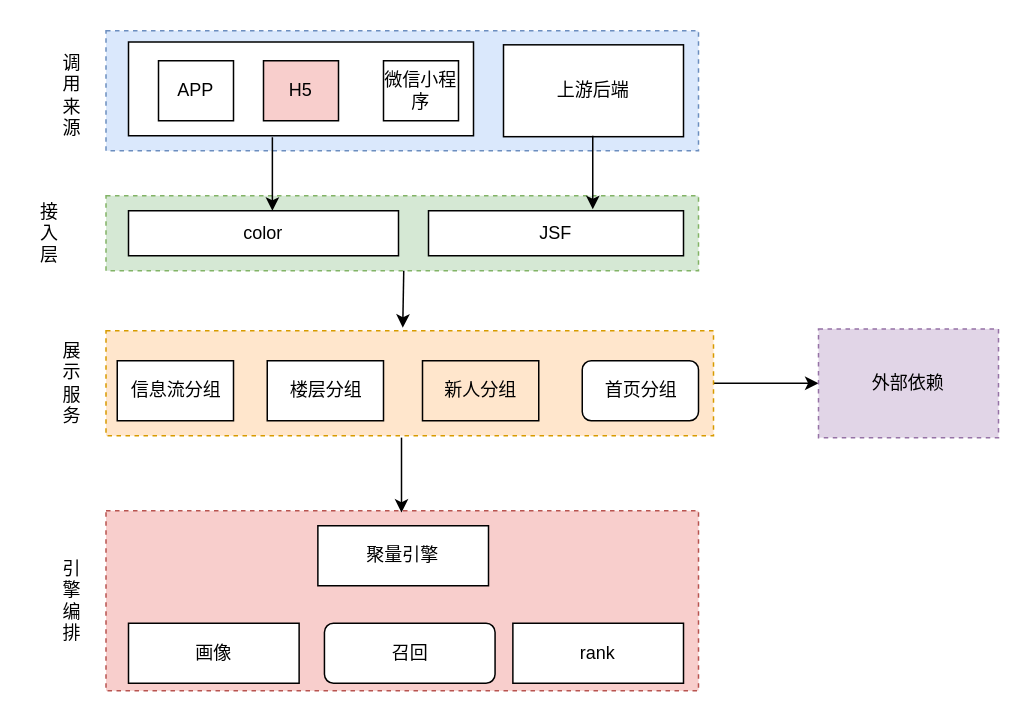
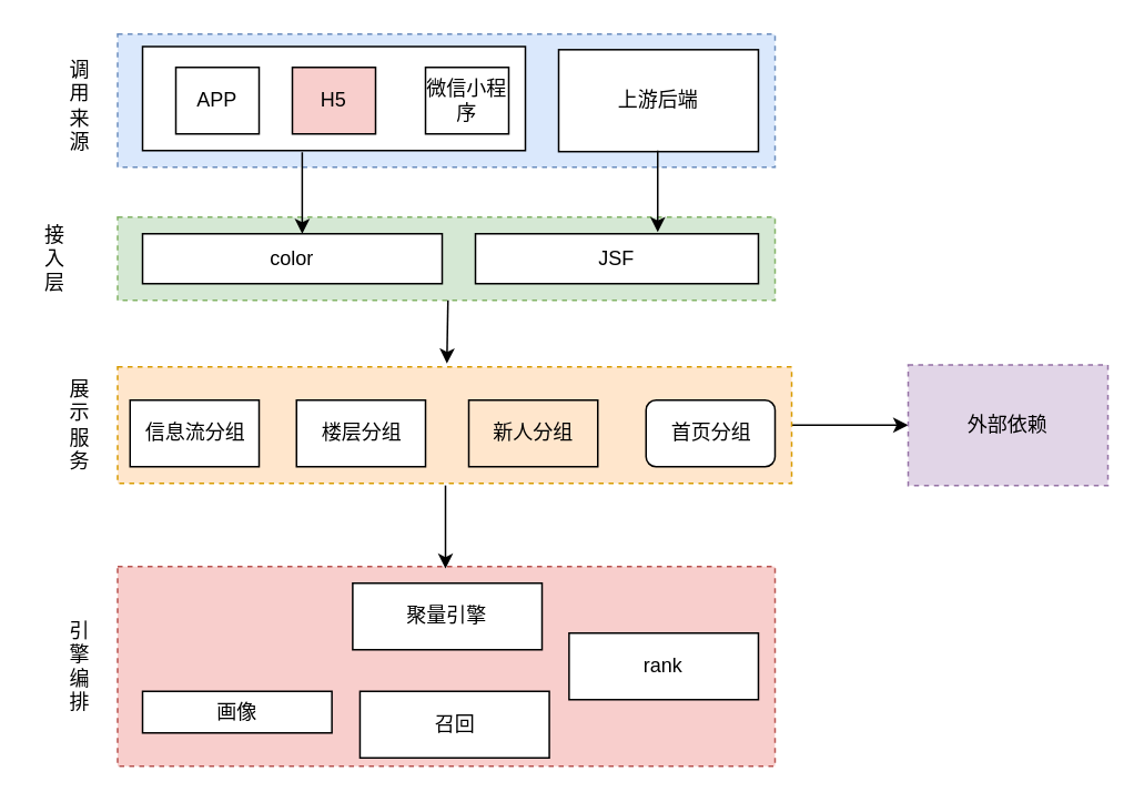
  <mxCell id="0" />
  <mxCell id="1" parent="0" />
  <mxCell id="2" value="" style="rounded=0;whiteSpace=wrap;html=1;dashed=1;fillColor=#f8cecc;strokeColor=#b85450;" vertex="1" parent="1"><mxGeometry x="70" y="340" width="395" height="120" as="geometry" /></mxCell>
  <mxCell id="3" value="" style="rounded=0;whiteSpace=wrap;html=1;dashed=1;fillColor=#d5e8d4;strokeColor=#82b366;" vertex="1" parent="1"><mxGeometry x="70" y="130" width="395" height="50" as="geometry" /></mxCell>
  <mxCell id="4" value="" style="rounded=0;whiteSpace=wrap;html=1;dashed=1;fillColor=#dae8fc;strokeColor=#6c8ebf;" vertex="1" parent="1"><mxGeometry x="70" y="20" width="395" height="80" as="geometry" /></mxCell>
  <mxCell id="5" value="" style="rounded=0;whiteSpace=wrap;html=1;" vertex="1" parent="1"><mxGeometry x="85" y="27.5" width="230" height="62.5" as="geometry" /></mxCell>
  <mxCell id="6" value="APP" style="rounded=0;whiteSpace=wrap;html=1;" vertex="1" parent="1"><mxGeometry x="105" y="40" width="50" height="40" as="geometry" /></mxCell>
  <mxCell id="7" value="color" style="rounded=0;whiteSpace=wrap;html=1;" vertex="1" parent="1"><mxGeometry x="85" y="140" width="180" height="30" as="geometry" /></mxCell>
  <mxCell id="8" value="上游后端" style="rounded=0;whiteSpace=wrap;html=1;" vertex="1" parent="1"><mxGeometry x="335" y="29.38" width="120" height="61.25" as="geometry" /></mxCell>
  <mxCell id="9" value="JSF" style="rounded=0;whiteSpace=wrap;html=1;" vertex="1" parent="1"><mxGeometry x="285" y="140" width="170" height="30" as="geometry" /></mxCell>
  <mxCell id="10" value="H5" style="rounded=0;whiteSpace=wrap;html=1;fillColor=#f8cecc;" vertex="1" parent="1"><mxGeometry x="175" y="40" width="50" height="40" as="geometry" /></mxCell>
  <mxCell id="11" value="微信小程序" style="rounded=0;whiteSpace=wrap;html=1;" vertex="1" parent="1"><mxGeometry x="255" y="40" width="50" height="40" as="geometry" /></mxCell>
  <mxCell id="12" value="" style="endArrow=classic;html=1;rounded=0;exitX=0.417;exitY=1.016;exitDx=0;exitDy=0;entryX=0.533;entryY=0;entryDx=0;entryDy=0;entryPerimeter=0;exitPerimeter=0;" edge="1" parent="1" source="5" target="7"><mxGeometry width="50" height="50" relative="1" as="geometry"><mxPoint x="5" y="150" as="sourcePoint" /><mxPoint x="55" y="100" as="targetPoint" /></mxGeometry></mxCell>
  <mxCell id="13" value="" style="endArrow=classic;html=1;rounded=0;exitX=0.417;exitY=1.016;exitDx=0;exitDy=0;entryX=0.533;entryY=0;entryDx=0;entryDy=0;entryPerimeter=0;exitPerimeter=0;" edge="1" parent="1"><mxGeometry width="50" height="50" relative="1" as="geometry"><mxPoint x="394.5" y="90" as="sourcePoint" /><mxPoint x="394.53" y="139" as="targetPoint" /></mxGeometry></mxCell>
  <mxCell id="14" style="edgeStyle=orthogonalEdgeStyle;rounded=0;orthogonalLoop=1;jettySize=auto;html=1;exitX=1;exitY=0.5;exitDx=0;exitDy=0;entryX=0;entryY=0.5;entryDx=0;entryDy=0;" edge="1" parent="1" source="15" target="20"><mxGeometry relative="1" as="geometry" /></mxCell>
  <mxCell id="15" value="" style="rounded=0;whiteSpace=wrap;html=1;dashed=1;fillColor=#ffe6cc;strokeColor=#d79b00;" vertex="1" parent="1"><mxGeometry x="70" y="220" width="405" height="70" as="geometry" /></mxCell>
  <mxCell id="16" value="" style="endArrow=classic;html=1;rounded=0;exitX=0.5;exitY=1;exitDx=0;exitDy=0;entryX=0.486;entryY=-0.029;entryDx=0;entryDy=0;entryPerimeter=0;" edge="1" parent="1"><mxGeometry width="50" height="50" relative="1" as="geometry"><mxPoint x="268.5" y="180" as="sourcePoint" /><mxPoint x="267.83" y="217.97" as="targetPoint" /></mxGeometry></mxCell>
  <mxCell id="17" value="调&lt;br&gt;用&lt;br&gt;来&lt;br&gt;源" style="text;html=1;strokeColor=none;fillColor=none;align=center;verticalAlign=middle;whiteSpace=wrap;rounded=0;dashed=1;" vertex="1" parent="1"><mxGeometry x="35" y="20" width="25" height="85" as="geometry" /></mxCell>
  <mxCell id="18" value="接入层" style="text;html=1;strokeColor=none;fillColor=none;align=center;verticalAlign=middle;whiteSpace=wrap;rounded=0;dashed=1;" vertex="1" parent="1"><mxGeometry x="20" y="112.5" width="25" height="85" as="geometry" /></mxCell>
  <mxCell id="19" value="展示服务" style="text;html=1;strokeColor=none;fillColor=none;align=center;verticalAlign=middle;whiteSpace=wrap;rounded=0;dashed=1;" vertex="1" parent="1"><mxGeometry x="35" y="212.5" width="25" height="85" as="geometry" /></mxCell>
  <mxCell id="20" value="外部依赖" style="rounded=0;whiteSpace=wrap;html=1;dashed=1;fillColor=#e1d5e7;strokeColor=#9673a6;" vertex="1" parent="1"><mxGeometry x="545" y="218.75" width="120" height="72.5" as="geometry" /></mxCell>
  <mxCell id="21" value="信息流分组" style="rounded=0;whiteSpace=wrap;html=1;" vertex="1" parent="1"><mxGeometry x="77.5" y="240" width="77.5" height="40" as="geometry" /></mxCell>
  <mxCell id="22" value="楼层分组" style="rounded=0;whiteSpace=wrap;html=1;" vertex="1" parent="1"><mxGeometry x="177.5" y="240" width="77.5" height="40" as="geometry" /></mxCell>
  <mxCell id="23" value="新人分组" style="rounded=0;whiteSpace=wrap;html=1;fillColor=#ffe6cc;" vertex="1" parent="1"><mxGeometry x="281" y="240" width="77.5" height="40" as="geometry" /></mxCell>
  <mxCell id="24" value="首页分组" style="whiteSpace=wrap;html=1;rounded=1;" vertex="1" parent="1"><mxGeometry x="387.5" y="240" width="77.5" height="40" as="geometry" /></mxCell>
  <mxCell id="25" value="聚量引擎" style="rounded=0;whiteSpace=wrap;html=1;" vertex="1" parent="1"><mxGeometry x="211.25" y="350" width="113.75" height="40" as="geometry" /></mxCell>
  <mxCell id="26" value="" style="endArrow=classic;html=1;rounded=0;" edge="1" parent="1"><mxGeometry width="50" height="50" relative="1" as="geometry"><mxPoint x="267" y="291.25" as="sourcePoint" /><mxPoint x="267" y="341.25" as="targetPoint" /></mxGeometry></mxCell>
- <mxCell id="27" value="画像" style="rounded=0;whiteSpace=wrap;html=1;" vertex="1" parent="1"><mxGeometry x="85" y="415" width="113.75" height="40" as="geometry" /></mxCell>
- <mxCell id="28" value="召回" style="whiteSpace=wrap;html=1;rounded=1;" vertex="1" parent="1"><mxGeometry x="215.63" y="415" width="113.75" height="40" as="geometry" /></mxCell>
- <mxCell id="29" value="rank" style="rounded=0;whiteSpace=wrap;html=1;" vertex="1" parent="1"><mxGeometry x="341.25" y="415" width="113.75" height="40" as="geometry" /></mxCell>
+ <mxCell id="27" value="画像" style="rounded=0;whiteSpace=wrap;html=1;" vertex="1" parent="1"><mxGeometry x="85" y="415" width="113.75" height="25" as="geometry" /></mxCell>
+ <mxCell id="28" value="召回" style="rounded=0;whiteSpace=wrap;html=1;" vertex="1" parent="1"><mxGeometry x="215.63" y="415" width="113.75" height="40" as="geometry" /></mxCell>
+ <mxCell id="29" value="rank" style="rounded=0;whiteSpace=wrap;html=1;" vertex="1" parent="1"><mxGeometry x="341.25" y="380" width="113.75" height="40" as="geometry" /></mxCell>
  <mxCell id="30" value="引擎编排" style="text;html=1;strokeColor=none;fillColor=none;align=center;verticalAlign=middle;whiteSpace=wrap;rounded=0;dashed=1;" vertex="1" parent="1"><mxGeometry x="35" y="357.5" width="25" height="85" as="geometry" /></mxCell>
